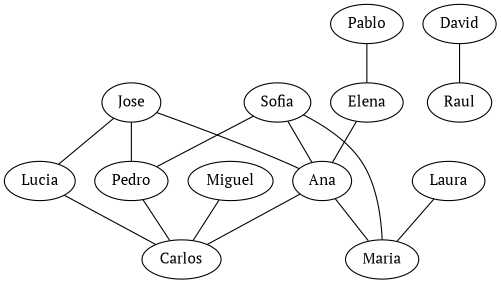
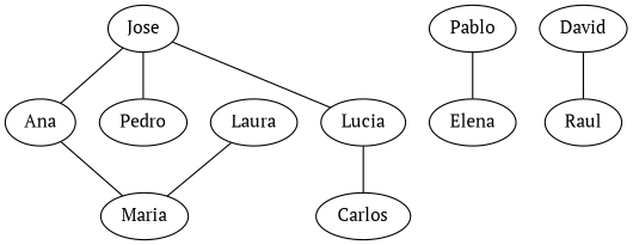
  digraph {
    fontname="PT Serif"
    node [fontname="PT Serif"]
    edge [dir=none fontname="PT Serif"]
    n1 [label=Carlos]
    n2 [label=Maria]
    n3 [label=Ana]
    n4 [label=Pedro]
    n5 [label=Lucia]
-   n6 [label=Miguel]
    n7 [label=Jose]
-   n8 [label=Sofia]
    n9 [label=Laura]
    n10 [label=Elena]
    n11 [label=Pablo]
    n12 [label=Raul]
    n13 [label=David]
-   n3 -> n1
    n3 -> n2
-   n4 -> n1
    n5 -> n1
-   n6 -> n1
    n7 -> n3
    n7 -> n4
    n7 -> n5
-   n8 -> n2
-   n8 -> n3
-   n8 -> n4
    n9 -> n2
-   n10 -> n3
    n11 -> n10
    n13 -> n12
  }
